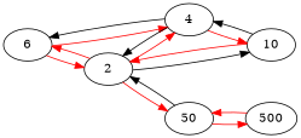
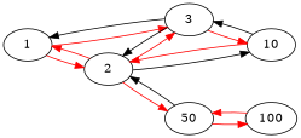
  digraph {
    rankdir=LR
    edge [color=red]
-   1 [label=6]
+   1
    2
-   3 [label=4]
+   3
    10
    50
-   100 [label=500]
+   100
    1 -> 2
    1 -> 3
    2 -> 1
    2 -> 3
    2 -> 10 [color=""]
    2 -> 50
    3 -> 1 [color=""]
    3 -> 2 [color=black]
    3 -> 10
    10 -> 2
    10 -> 3 [color=""]
    50 -> 2 [color=""]
    50 -> 100
    100 -> 50
  }
